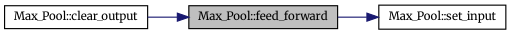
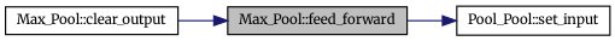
  digraph {
    fontname=Merriweather
    rankdir=LR
    node [color=black fillcolor=white fontname=Merriweather fontsize=10 shape=record style=filled]
    edge [color=midnightblue fontname=Merriweather fontsize=10 labelfontname=Helvetica labelfontsize=10 style=solid]
    n1 [fillcolor=grey75 fontcolor=black height=0.2 label="Max_Pool::feed_forward" width=0.4]
-   n2 [height=0.2 label="Max_Pool::set_input" width=0.4]
+   n2 [height=0.2 label="Pool_Pool::set_input" width=0.4]
    n3 [height=0.2 label="Max_Pool::clear_output" width=0.4]
    n1 -> n2
    n3 -> n1
  }
